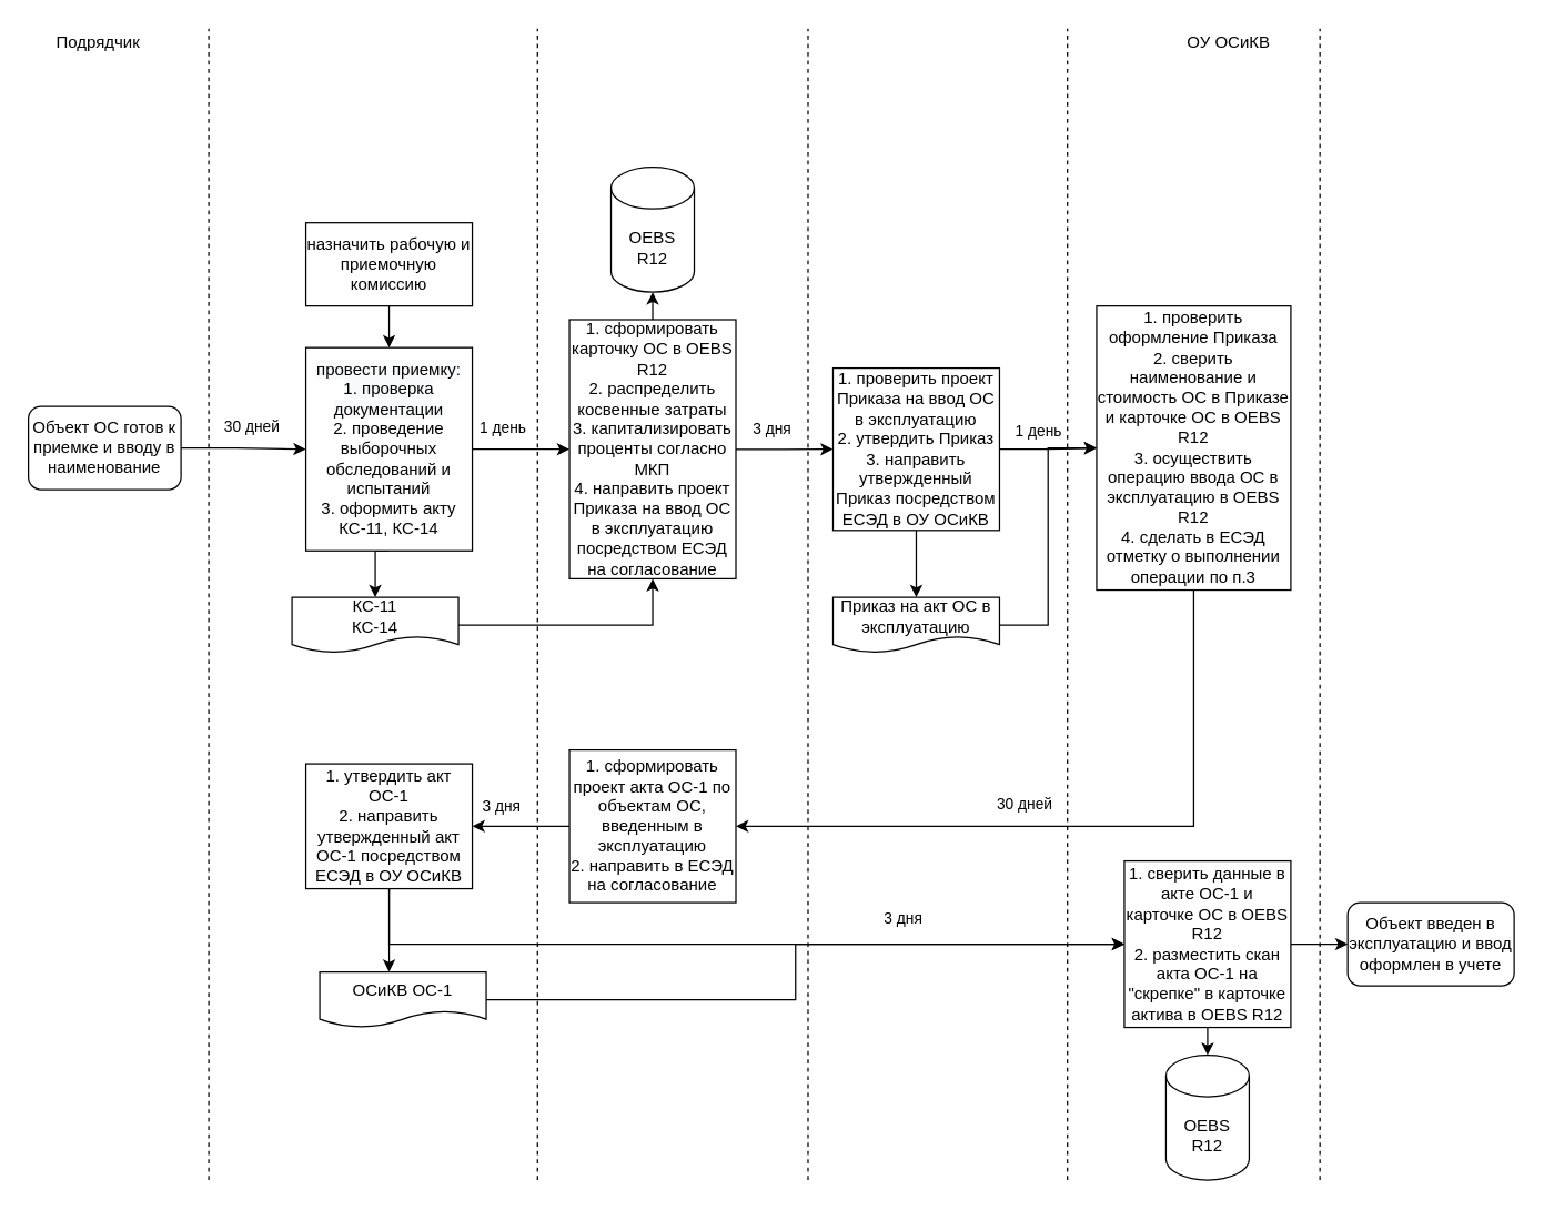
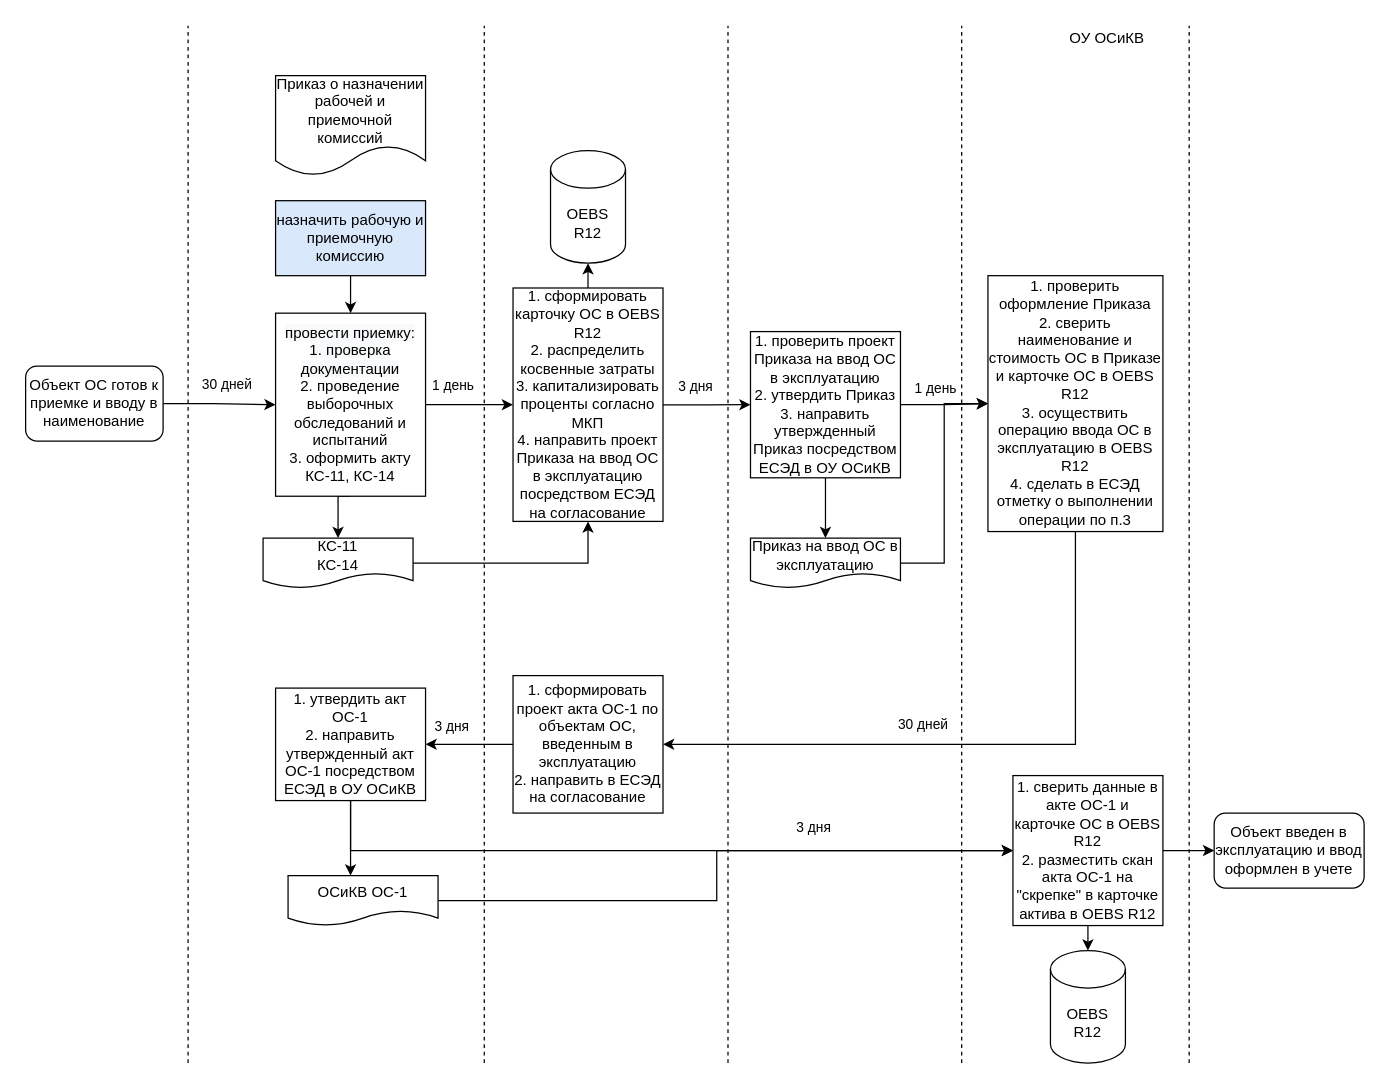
  <mxCell id="0" />
  <mxCell id="1" parent="0" />
  <mxCell id="2" value="30 дней" style="edgeStyle=orthogonalEdgeStyle;rounded=0;orthogonalLoop=1;jettySize=auto;html=1;entryX=0;entryY=0.5;entryDx=0;entryDy=0;exitX=1;exitY=0.5;exitDx=0;exitDy=0;" edge="1" parent="1" source="3" target="7"><mxGeometry x="0.106" y="16" relative="1" as="geometry"><Array as="points"><mxPoint x="170" y="322" /></Array><mxPoint x="1" as="offset" /></mxGeometry></mxCell>
  <mxCell id="3" value="Объект ОС готов к приемке и вводу в наименование" style="rounded=1;whiteSpace=wrap;html=1;" vertex="1" parent="1"><mxGeometry x="20" y="292.37" width="110" height="60" as="geometry" /></mxCell>
  <mxCell id="4" style="edgeStyle=orthogonalEdgeStyle;rounded=0;orthogonalLoop=1;jettySize=auto;html=1;exitX=0.5;exitY=1;exitDx=0;exitDy=0;entryX=0.5;entryY=0;entryDx=0;entryDy=0;" edge="1" parent="1" source="5" target="7"><mxGeometry relative="1" as="geometry" /></mxCell>
- <mxCell id="5" value="назначить рабочую и приемочную комиссию" style="rounded=0;whiteSpace=wrap;html=1;" vertex="1" parent="1"><mxGeometry x="220" y="160.001" width="120" height="60" as="geometry" /></mxCell>
+ <mxCell id="5" value="назначить рабочую и приемочную комиссию" style="rounded=0;whiteSpace=wrap;html=1;fillColor=#dae8fc;" vertex="1" parent="1"><mxGeometry x="220" y="160.001" width="120" height="60" as="geometry" /></mxCell>
  <mxCell id="6" style="edgeStyle=orthogonalEdgeStyle;rounded=0;orthogonalLoop=1;jettySize=auto;html=1;exitX=0.5;exitY=1;exitDx=0;exitDy=0;entryX=0.5;entryY=0;entryDx=0;entryDy=0;" edge="1" parent="1" source="7" target="10"><mxGeometry relative="1" as="geometry" /></mxCell>
  <mxCell id="7" value="&lt;span style=&quot;color: rgb(0 , 0 , 0) ; font-family: &amp;#34;helvetica&amp;#34; ; font-size: 12px ; font-style: normal ; font-weight: 400 ; letter-spacing: normal ; text-align: center ; text-indent: 0px ; text-transform: none ; word-spacing: 0px ; background-color: rgb(248 , 249 , 250) ; display: inline ; float: none&quot;&gt;провести приемку: &lt;br&gt;1. проверка документации&lt;br&gt;&lt;/span&gt;2. проведение выборочных обследований и испытаний&lt;br&gt;3. оформить акту КС-11, КС-14" style="rounded=0;whiteSpace=wrap;html=1;" vertex="1" parent="1"><mxGeometry x="220" y="250" width="120" height="146.48" as="geometry" /></mxCell>
+ <mxCell id="8" value="Приказ о назначении рабочей и приемочной комиссий" style="shape=document;whiteSpace=wrap;html=1;boundedLbl=1;" vertex="1" parent="1"><mxGeometry x="220" y="60" width="120" height="80" as="geometry" /></mxCell>
  <mxCell id="9" style="edgeStyle=orthogonalEdgeStyle;rounded=0;orthogonalLoop=1;jettySize=auto;html=1;entryX=0.5;entryY=1;entryDx=0;entryDy=0;" edge="1" parent="1" source="10" target="14"><mxGeometry relative="1" as="geometry"><mxPoint x="570" y="421" as="targetPoint" /></mxGeometry></mxCell>
  <mxCell id="10" value="КС-11&lt;br&gt;КС-14" style="shape=document;whiteSpace=wrap;html=1;boundedLbl=1;" vertex="1" parent="1"><mxGeometry x="210" y="430" width="120" height="40" as="geometry" /></mxCell>
  <mxCell id="11" value="1 день" style="edgeStyle=orthogonalEdgeStyle;rounded=0;orthogonalLoop=1;jettySize=auto;html=1;exitX=1;exitY=0.5;exitDx=0;exitDy=0;entryX=0;entryY=0.5;entryDx=0;entryDy=0;" edge="1" parent="1" source="7" target="14"><mxGeometry x="-0.371" y="15" relative="1" as="geometry"><mxPoint x="440" y="323.24" as="sourcePoint" /><mxPoint as="offset" /></mxGeometry></mxCell>
  <mxCell id="12" style="edgeStyle=orthogonalEdgeStyle;rounded=0;orthogonalLoop=1;jettySize=auto;html=1;exitX=0.5;exitY=0;exitDx=0;exitDy=0;" edge="1" parent="1" source="14"><mxGeometry relative="1" as="geometry"><mxPoint x="470" y="210" as="targetPoint" /></mxGeometry></mxCell>
  <mxCell id="13" value="3 дня" style="edgeStyle=orthogonalEdgeStyle;rounded=0;orthogonalLoop=1;jettySize=auto;html=1;entryX=0;entryY=0.5;entryDx=0;entryDy=0;" edge="1" parent="1" source="14" target="18"><mxGeometry x="-0.257" y="14" relative="1" as="geometry"><mxPoint as="offset" /></mxGeometry></mxCell>
  <mxCell id="14" value="1. сформировать карточку ОС в OEBS R12&lt;br&gt;2. распределить косвенные затраты&lt;br&gt;3. капитализировать проценты согласно МКП&lt;br&gt;4. направить проект Приказа на ввод ОС в эксплуатацию посредством ЕСЭД на согласование" style="rounded=0;whiteSpace=wrap;html=1;" vertex="1" parent="1"><mxGeometry x="410" y="229.86" width="120" height="186.76" as="geometry" /></mxCell>
  <mxCell id="15" value="OEBS R12" style="shape=cylinder3;whiteSpace=wrap;html=1;boundedLbl=1;backgroundOutline=1;size=15;" vertex="1" parent="1"><mxGeometry x="440" y="120" width="60" height="90" as="geometry" /></mxCell>
  <mxCell id="16" style="edgeStyle=orthogonalEdgeStyle;rounded=0;orthogonalLoop=1;jettySize=auto;html=1;entryX=0.5;entryY=0;entryDx=0;entryDy=0;" edge="1" parent="1" source="18"><mxGeometry relative="1" as="geometry"><mxPoint x="660" y="430" as="targetPoint" /></mxGeometry></mxCell>
  <mxCell id="17" value="1 день" style="edgeStyle=orthogonalEdgeStyle;rounded=0;orthogonalLoop=1;jettySize=auto;html=1;entryX=0;entryY=0.5;entryDx=0;entryDy=0;" edge="1" parent="1" source="18" target="23"><mxGeometry x="-0.213" y="13" relative="1" as="geometry"><mxPoint as="offset" /></mxGeometry></mxCell>
  <mxCell id="18" value="1. проверить проект Приказа на ввод ОС в эксплуатацию&lt;br&gt;2. утвердить Приказ&lt;br&gt;3. направить утвержденный Приказ посредством ЕСЭД в ОУ ОСиКВ" style="rounded=0;whiteSpace=wrap;html=1;" vertex="1" parent="1"><mxGeometry x="600" y="264.74" width="120" height="117" as="geometry" /></mxCell>
  <mxCell id="19" style="edgeStyle=orthogonalEdgeStyle;rounded=0;orthogonalLoop=1;jettySize=auto;html=1;entryX=0;entryY=0.5;entryDx=0;entryDy=0;" edge="1" parent="1" source="20" target="23"><mxGeometry relative="1" as="geometry" /></mxCell>
- <mxCell id="20" value="Приказ на акт ОС в эксплуатацию" style="shape=document;whiteSpace=wrap;html=1;boundedLbl=1;" vertex="1" parent="1"><mxGeometry x="600" y="430" width="120" height="40" as="geometry" /></mxCell>
- <mxCell id="21" value="Подрядчик" style="text;html=1;resizable=0;autosize=1;align=center;verticalAlign=middle;points=[];fillColor=none;strokeColor=none;rounded=0;" vertex="1" parent="1"><mxGeometry x="30" y="20" width="80" height="20" as="geometry" /></mxCell>
+ <mxCell id="20" value="Приказ на ввод ОС в эксплуатацию" style="shape=document;whiteSpace=wrap;html=1;boundedLbl=1;" vertex="1" parent="1"><mxGeometry x="600" y="430" width="120" height="40" as="geometry" /></mxCell>
  <mxCell id="22" value="30 дней" style="edgeStyle=orthogonalEdgeStyle;rounded=0;orthogonalLoop=1;jettySize=auto;html=1;exitX=0.5;exitY=1;exitDx=0;exitDy=0;entryX=1;entryY=0.5;entryDx=0;entryDy=0;" edge="1" parent="1" source="23" target="26"><mxGeometry x="0.165" y="-16" relative="1" as="geometry"><mxPoint x="-1" as="offset" /></mxGeometry></mxCell>
  <mxCell id="23" value="1. проверить оформление Приказа&lt;br&gt;2. сверить наименование и стоимость ОС в Приказе и карточке ОС в OEBS R12&lt;br&gt;3. осуществить операцию ввода ОС в эксплуатацию в OEBS R12&lt;br&gt;4. сделать в ЕСЭД отметку о выполнении операции по п.3" style="rounded=0;whiteSpace=wrap;html=1;" vertex="1" parent="1"><mxGeometry x="790" y="220" width="140" height="204.74" as="geometry" /></mxCell>
  <mxCell id="24" value="ОУ ОСиКВ" style="text;html=1;resizable=0;autosize=1;align=center;verticalAlign=middle;points=[];fillColor=none;strokeColor=none;rounded=0;" vertex="1" parent="1"><mxGeometry x="845" y="20" width="80" height="20" as="geometry" /></mxCell>
  <mxCell id="25" value="3 дня" style="edgeStyle=orthogonalEdgeStyle;rounded=0;orthogonalLoop=1;jettySize=auto;html=1;" edge="1" parent="1" source="26" target="29"><mxGeometry x="0.429" y="-14" relative="1" as="geometry"><mxPoint x="1" as="offset" /></mxGeometry></mxCell>
  <mxCell id="26" value="1. сформировать проект акта ОС-1 по объектам ОС, введенным в эксплуатацию&lt;br&gt;2. направить в ЕСЭД на согласование" style="rounded=0;whiteSpace=wrap;html=1;" vertex="1" parent="1"><mxGeometry x="410" y="540" width="120" height="110" as="geometry" /></mxCell>
  <mxCell id="27" style="edgeStyle=orthogonalEdgeStyle;rounded=0;orthogonalLoop=1;jettySize=auto;html=1;exitX=0.5;exitY=1;exitDx=0;exitDy=0;entryX=0.5;entryY=0;entryDx=0;entryDy=0;" edge="1" parent="1" source="29"><mxGeometry relative="1" as="geometry"><mxPoint x="280" y="700" as="targetPoint" /></mxGeometry></mxCell>
  <mxCell id="28" value="3 дня&amp;nbsp;" style="edgeStyle=orthogonalEdgeStyle;rounded=0;orthogonalLoop=1;jettySize=auto;html=1;entryX=0;entryY=0.5;entryDx=0;entryDy=0;exitX=0.5;exitY=1;exitDx=0;exitDy=0;exitPerimeter=0;" edge="1" parent="1" source="29" target="34"><mxGeometry x="0.446" y="18" relative="1" as="geometry"><mxPoint as="offset" /></mxGeometry></mxCell>
  <mxCell id="29" value="1. утвердить акт ОС-1&lt;br&gt;2. направить утвержденный акт ОС-1 посредством ЕСЭД в ОУ ОСиКВ" style="rounded=0;whiteSpace=wrap;html=1;" vertex="1" parent="1"><mxGeometry x="220" y="550" width="120" height="90" as="geometry" /></mxCell>
  <mxCell id="30" style="edgeStyle=orthogonalEdgeStyle;rounded=0;orthogonalLoop=1;jettySize=auto;html=1;entryX=0;entryY=0.5;entryDx=0;entryDy=0;" edge="1" parent="1" source="31" target="34"><mxGeometry relative="1" as="geometry"><Array as="points"><mxPoint x="573" y="720" /><mxPoint x="573" y="680" /></Array></mxGeometry></mxCell>
  <mxCell id="31" value="ОСиКВ ОС-1" style="shape=document;whiteSpace=wrap;html=1;boundedLbl=1;" vertex="1" parent="1"><mxGeometry x="230" y="700" width="120" height="40" as="geometry" /></mxCell>
  <mxCell id="32" style="edgeStyle=orthogonalEdgeStyle;rounded=0;orthogonalLoop=1;jettySize=auto;html=1;entryX=0.5;entryY=0;entryDx=0;entryDy=0;entryPerimeter=0;" edge="1" parent="1" source="34"><mxGeometry relative="1" as="geometry"><mxPoint x="870" y="760" as="targetPoint" /></mxGeometry></mxCell>
  <mxCell id="33" style="edgeStyle=orthogonalEdgeStyle;rounded=0;orthogonalLoop=1;jettySize=auto;html=1;entryX=0;entryY=0.5;entryDx=0;entryDy=0;" edge="1" parent="1" source="34" target="40"><mxGeometry relative="1" as="geometry" /></mxCell>
  <mxCell id="34" value="1. сверить данные в акте ОС-1 и карточке ОС в OEBS R12&lt;br&gt;2. разместить скан акта ОС-1 на &quot;скрепке&quot; в карточке актива в OEBS R12" style="rounded=0;whiteSpace=wrap;html=1;" vertex="1" parent="1"><mxGeometry x="810" y="620" width="120" height="120" as="geometry" /></mxCell>
  <mxCell id="35" value="OEBS R12" style="shape=cylinder3;whiteSpace=wrap;html=1;boundedLbl=1;backgroundOutline=1;size=15;" vertex="1" parent="1"><mxGeometry x="840" y="760" width="60" height="90" as="geometry" /></mxCell>
  <mxCell id="36" value="" style="endArrow=none;dashed=1;html=1;" edge="1" parent="1"><mxGeometry width="50" height="50" relative="1" as="geometry"><mxPoint x="150" y="850" as="sourcePoint" /><mxPoint x="150" y="20" as="targetPoint" /></mxGeometry></mxCell>
  <mxCell id="37" value="" style="endArrow=none;dashed=1;html=1;" edge="1" parent="1"><mxGeometry width="50" height="50" relative="1" as="geometry"><mxPoint x="387" y="850" as="sourcePoint" /><mxPoint x="387" y="20" as="targetPoint" /></mxGeometry></mxCell>
  <mxCell id="38" value="" style="endArrow=none;dashed=1;html=1;" edge="1" parent="1"><mxGeometry width="50" height="50" relative="1" as="geometry"><mxPoint x="582" y="850" as="sourcePoint" /><mxPoint x="582" y="20" as="targetPoint" /></mxGeometry></mxCell>
  <mxCell id="39" value="" style="endArrow=none;dashed=1;html=1;" edge="1" parent="1"><mxGeometry width="50" height="50" relative="1" as="geometry"><mxPoint x="769" y="850" as="sourcePoint" /><mxPoint x="769" y="20" as="targetPoint" /></mxGeometry></mxCell>
  <mxCell id="40" value="Объект введен в эксплуатацию и ввод оформлен в учете" style="rounded=1;whiteSpace=wrap;html=1;" vertex="1" parent="1"><mxGeometry x="971" y="650" width="120" height="60" as="geometry" /></mxCell>
  <mxCell id="41" value="" style="endArrow=none;dashed=1;html=1;" edge="1" parent="1"><mxGeometry width="50" height="50" relative="1" as="geometry"><mxPoint x="951" y="850" as="sourcePoint" /><mxPoint x="951" y="20" as="targetPoint" /></mxGeometry></mxCell>
